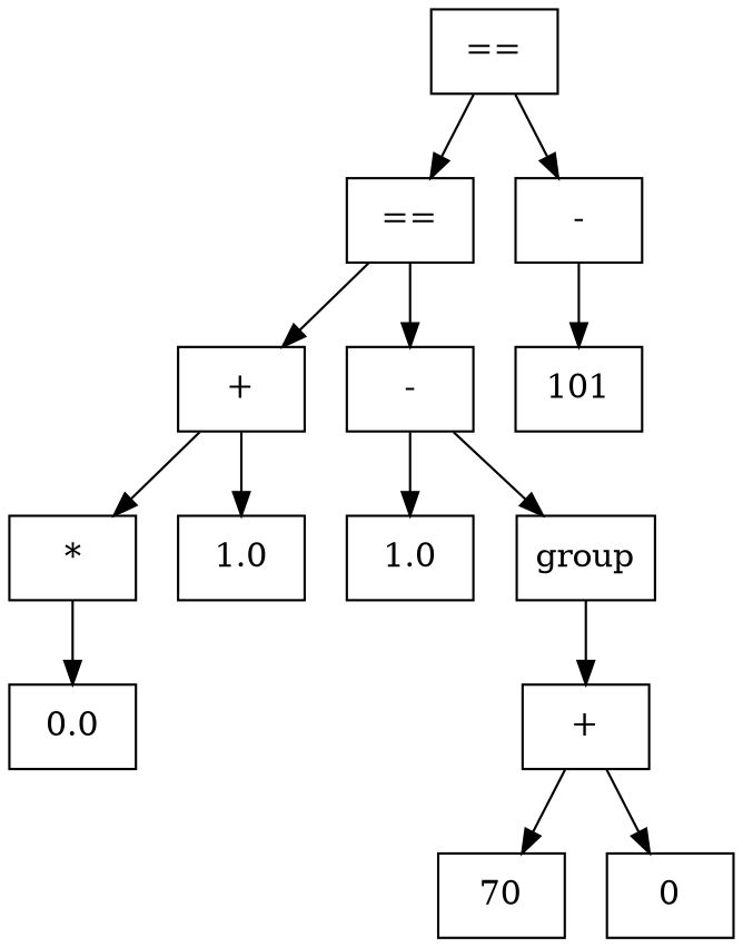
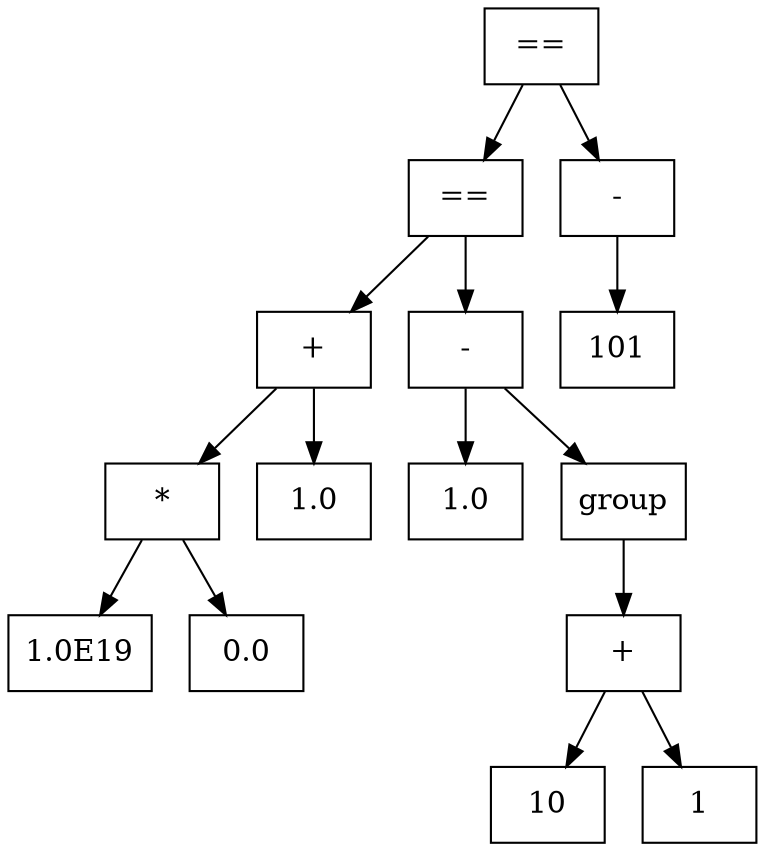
  digraph {
    node [shape=box]
    n1 [label="=="]
    n2 [label="=="]
    n3 [label="-"]
    n4 [label="+"]
    n5 [label="-"]
    n6 [label=101]
    n7 [label="*"]
    n8 [label=1.0]
    n9 [label=1.0]
    n10 [label=group]
+   n11 [label="1.0E19"]
    n12 [label=0.0]
    n13 [label="+"]
-   n14 [label=70]
-   n15 [label=0]
+   n14 [label=10]
+   n15 [label=1]
    n1 -> n2
    n1 -> n3
    n2 -> n4
    n2 -> n5
    n3 -> n6
    n4 -> n7
    n4 -> n8
    n5 -> n9
    n5 -> n10
+   n7 -> n11
    n7 -> n12
    n10 -> n13
    n13 -> n14
    n13 -> n15
  }
